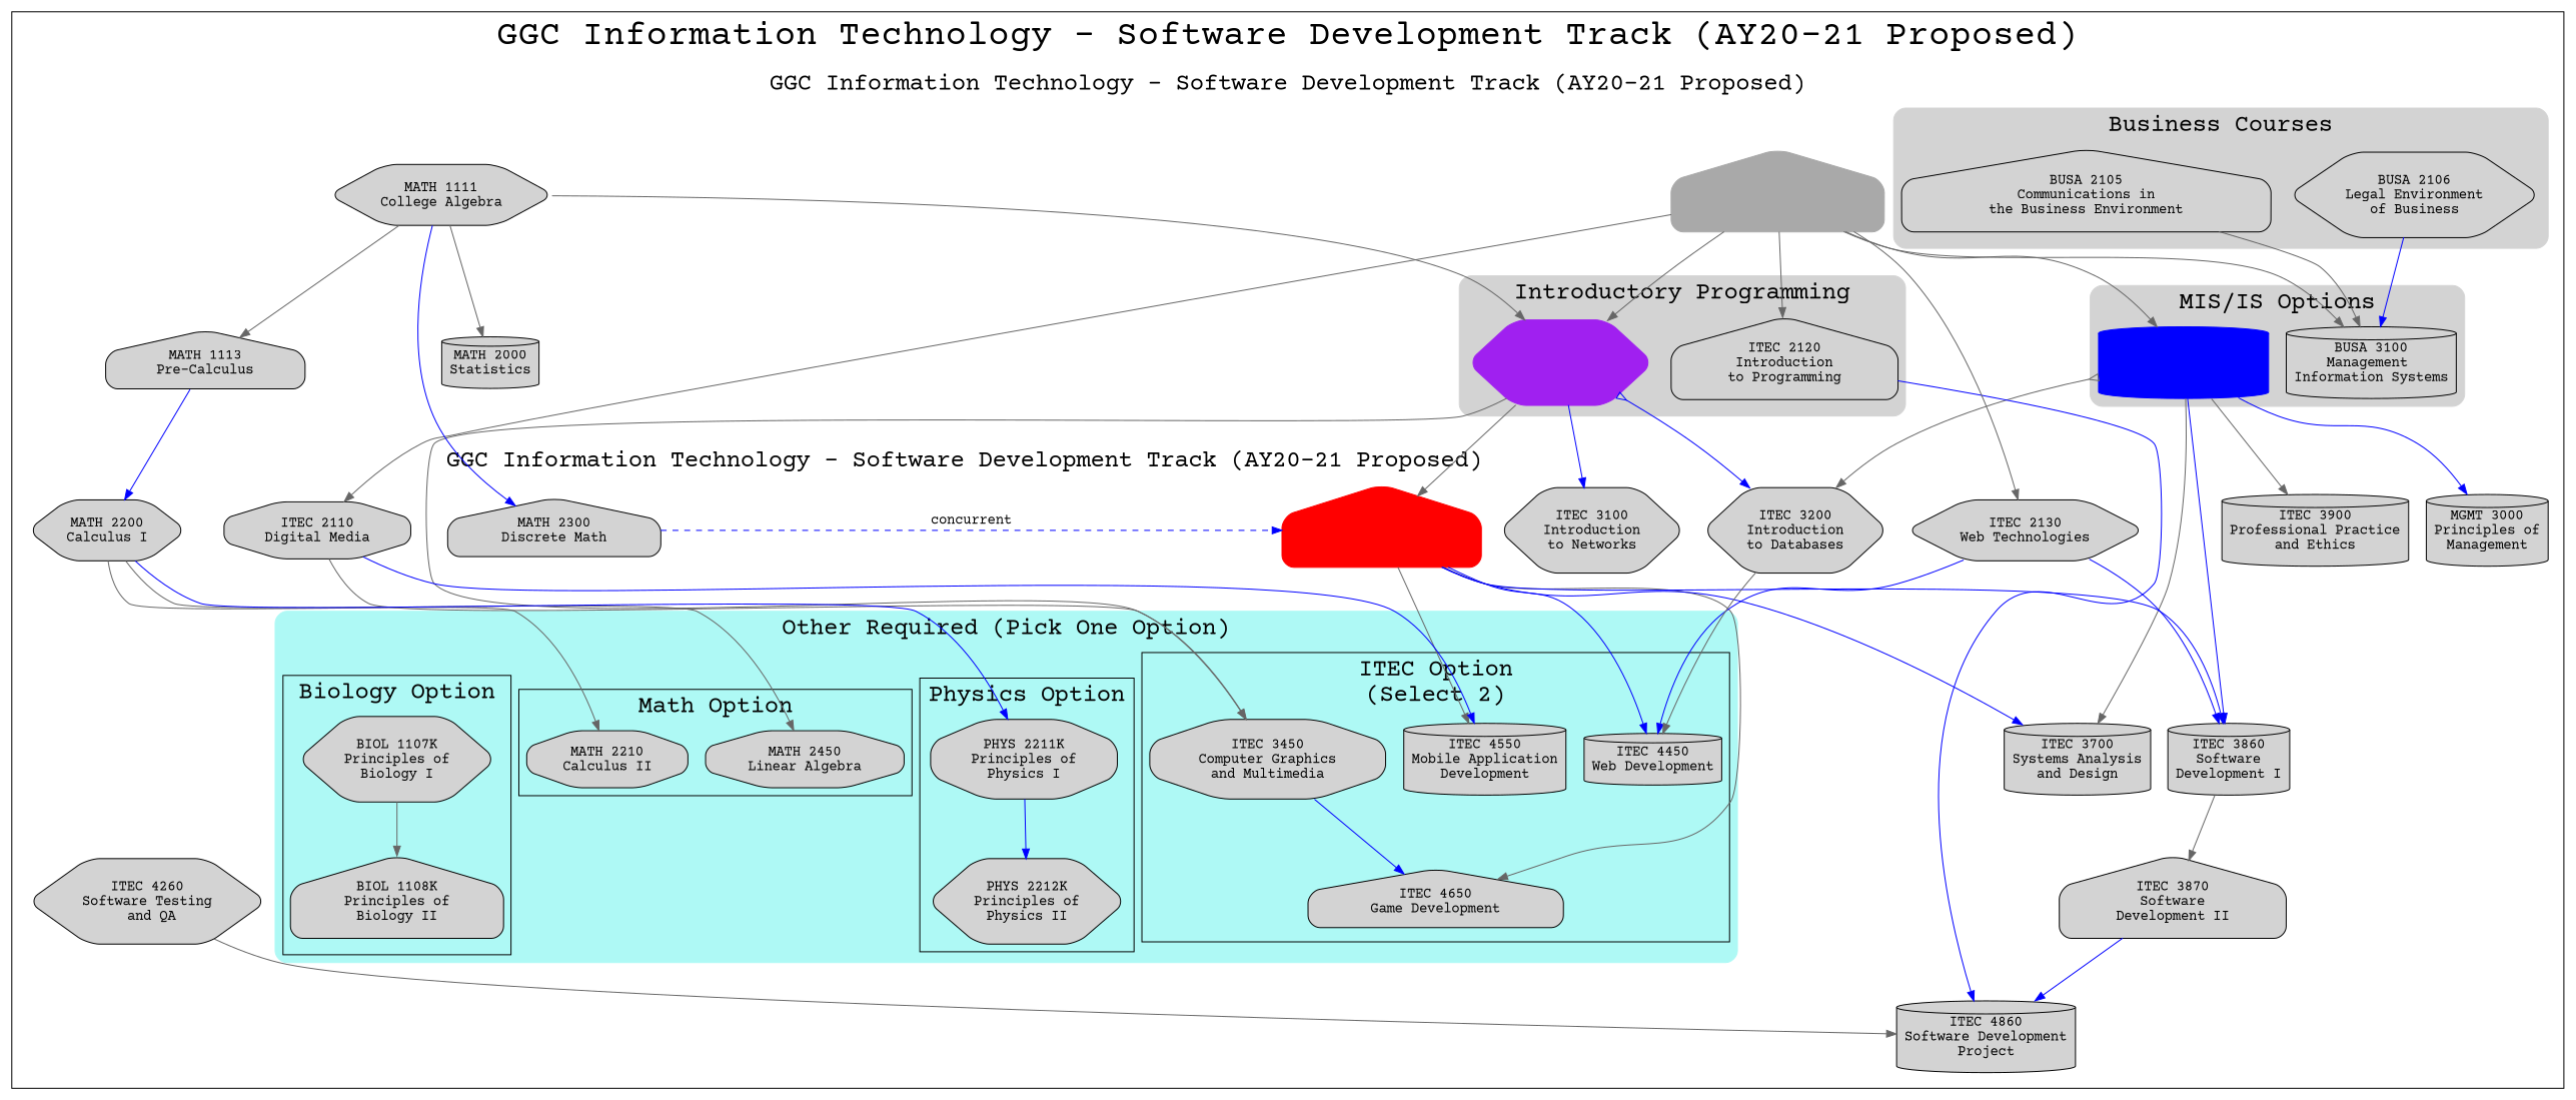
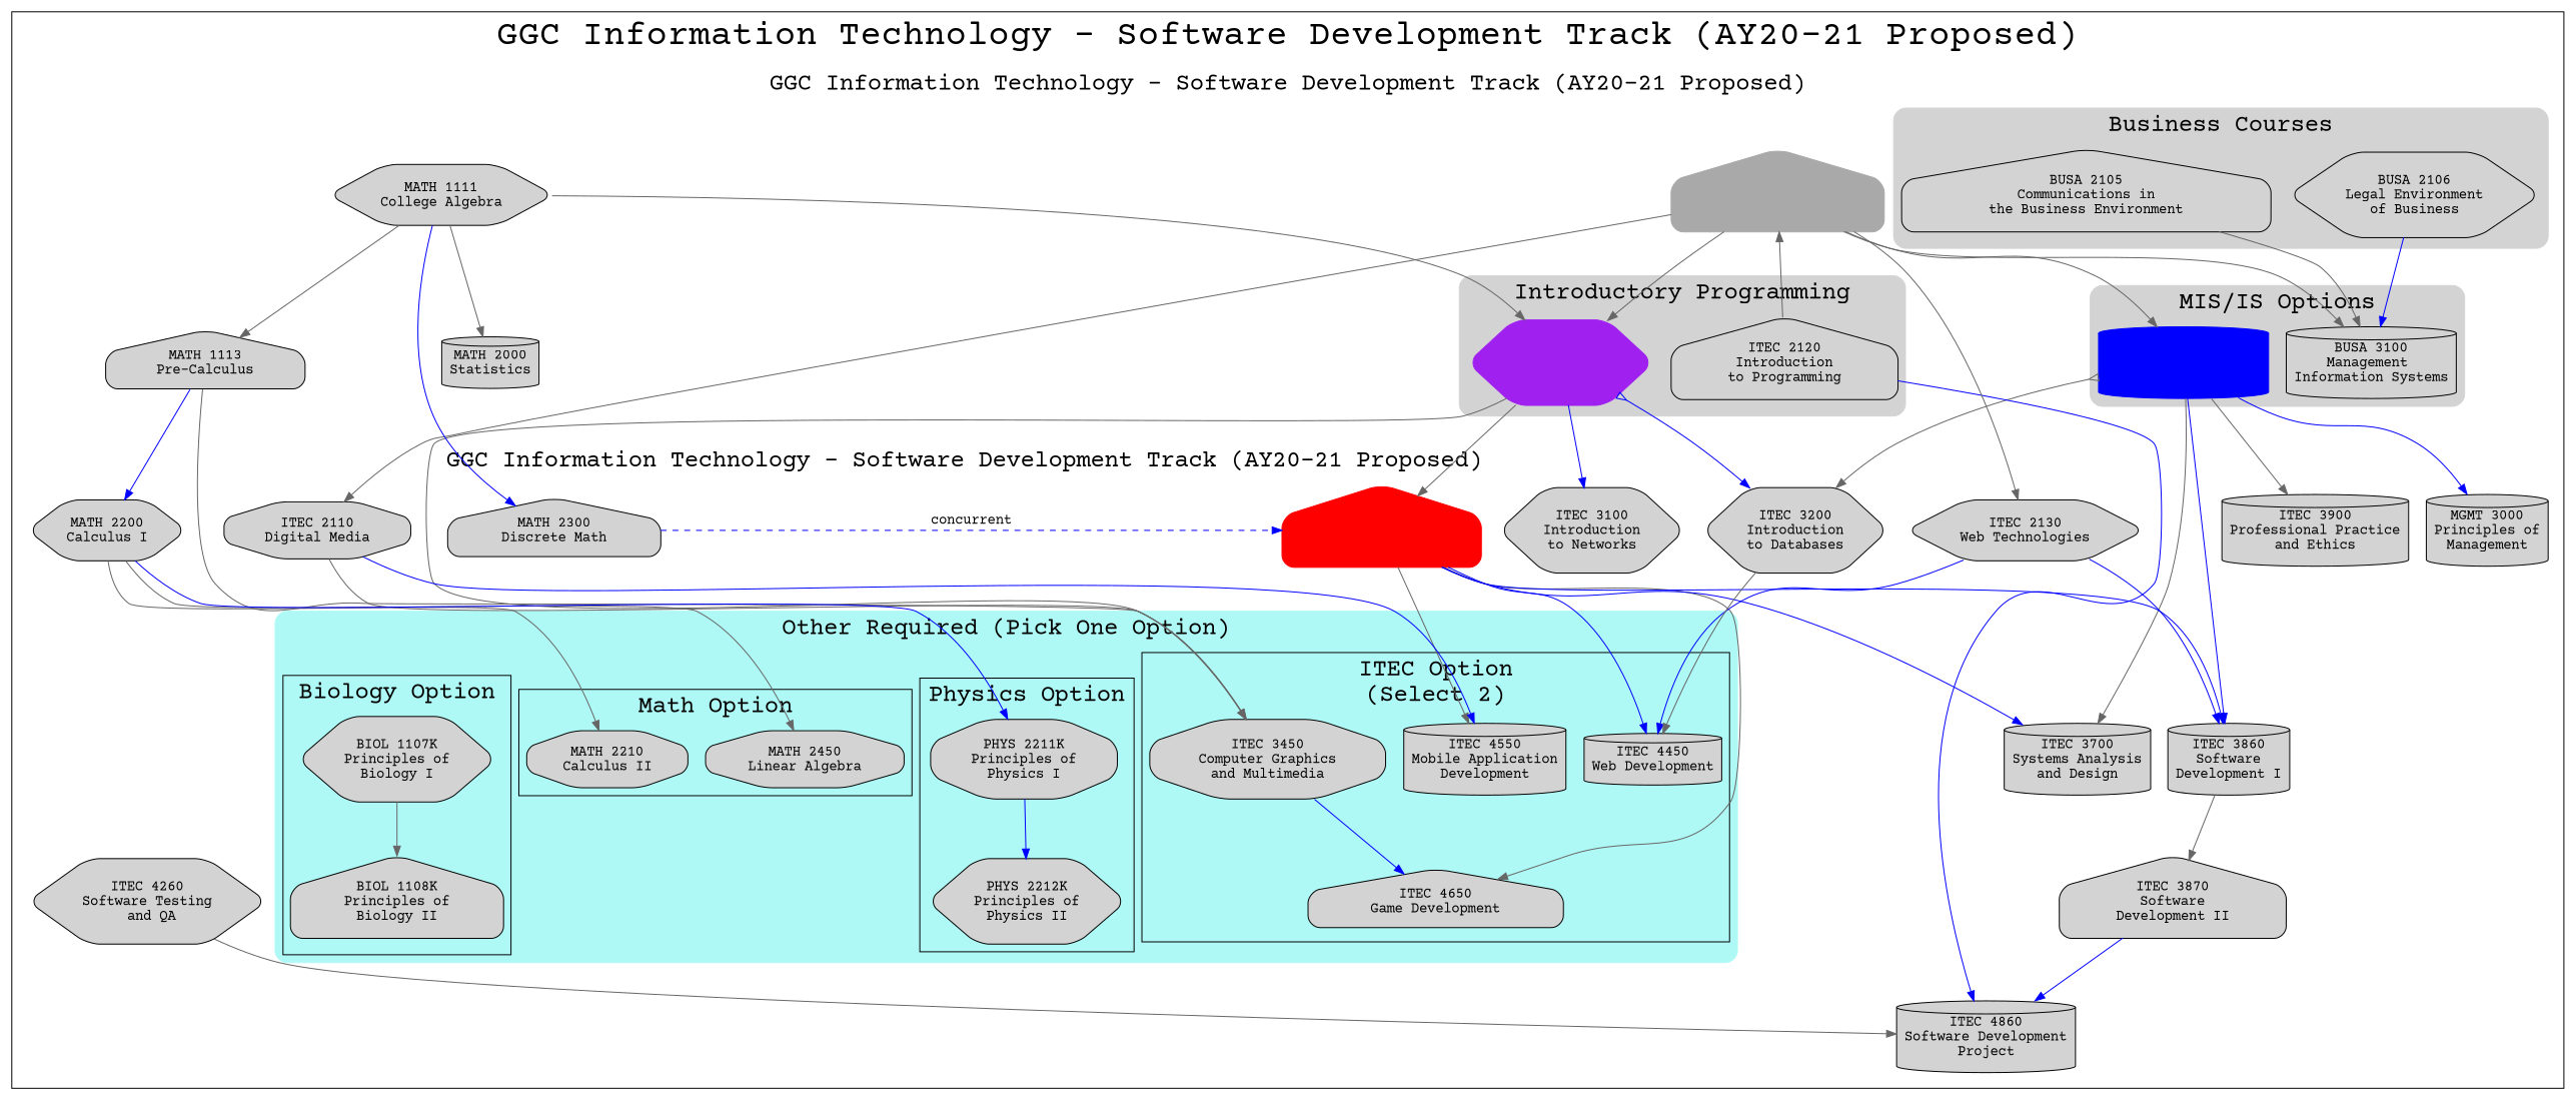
  digraph {
    compound=true
    fontname="Courier Prime"
    ranksep=0.75
    splines=true
    node [fontname="Courier Prime" fontsize=14 shape=cylinder style="filled,rounded"]
    edge [color=gray40 fontname="Courier Prime"]
    n1 [color=blue fontcolor=blue label="ITEC 2201\nIntroduction to\nInformation Systems"]
    n2 [label="BUSA 3100\nManagement \nInformation Systems"]
    n3 [label="ITEC 2120\nIntroduction\nto Programming" shape=house]
    n4 [color=purple fontcolor=purple label="ITEC 2140\nProgramming \nFundamentals" shape=hexagon]
    n5 [label="BUSA 2105\nCommunications in\nthe Business Environment" shape=house]
    n6 [label="BUSA 2106\nLegal Environment\nof Business" shape=hexagon]
    n7 [color=red fontcolor=red label="ITEC 2150\nIntermediate\nProgramming" shape=house]
    n8 [label="MATH 2300\nDiscrete Math" shape=house]
    n9 [label="MATH 2210\nCalculus II" shape=octagon]
    n10 [label="MATH 2450\nLinear Algebra" shape=octagon]
    n11 [label="ITEC 4450\nWeb Development"]
    n12 [label="ITEC 3450\nComputer Graphics\nand Multimedia" shape=octagon]
    n13 [label="ITEC 4650\nGame Development" shape=house]
    n14 [label="ITEC 4550\nMobile Application\nDevelopment"]
    n15 [label="PHYS 2211K\nPrinciples of\nPhysics I" shape=octagon]
    n16 [label="PHYS 2212K\nPrinciples of\nPhysics II" shape=hexagon]
    n17 [label="BIOL 1107K\nPrinciples of\nBiology I" shape=hexagon]
    n18 [label="BIOL 1108K\nPrinciples of\nBiology II" shape=house]
    n19 [color=darkgray fontcolor=darkgray label="ITEC 1001\nIntroduction \nto Computing" shape=house]
    n20 [label="ITEC 2110\nDigital Media" shape=octagon]
    n21 [label="ITEC 2130\nWeb Technologies" shape=hexagon]
    n22 [label="ITEC 3860\nSoftware\nDevelopment I"]
    n23 [label="ITEC 3100\nIntroduction\nto Networks" shape=hexagon]
    n24 [label="ITEC 3200\nIntroduction\nto Databases" shape=hexagon]
    n25 [label="ITEC 3700\nSystems Analysis\nand Design"]
    n26 [label="ITEC 3900\nProfessional Practice\nand Ethics"]
    n27 [label="MGMT 3000\nPrinciples of\nManagement"]
    n28 [label="ITEC 4860\nSoftware Development\nProject"]
    n29 [label="MATH 1111\nCollege Algebra" shape=hexagon]
    n30 [label="MATH 1113\nPre-Calculus" shape=house]
    n31 [label="MATH 2000\nStatistics"]
    n32 [label="MATH 2200\nCalculus I" shape=hexagon]
    n33 [label="ITEC 3870\nSoftware\nDevelopment II" shape=house]
    n34 [label="ITEC 4260\nSoftware Testing\n and QA" shape=hexagon]
    subgraph cluster_1 {
      fontsize=36
      label="GGC Information Technology - Software Development Track (AY20-21 Proposed)"
      subgraph cluster_2 {
        color="#FFFFFF"
        fontsize=24
        label="GGC Information Technology - Software Development Track (AY20-21 Proposed)"
        style="filled,rounded"
        n19
        n20
        n21
        n22
        n23
        n24
        n25
        n26
        n27
        n28
        n29
        n30
        n31
        n32
        n33
        n34
        subgraph cluster_3 {
          color=lightgrey
          fontsize=24
          label="MIS/IS Options"
          style="filled,rounded"
          n1
          n2
        }
        subgraph cluster_4 {
          color=lightgrey
          fontsize=24
          label="Introductory Programming"
          style="filled,rounded"
          n3
          n4
        }
        subgraph cluster_5 {
          color=lightgrey
          fontsize=24
          label="Business Courses"
          style="filled,rounded"
          n5
          n6
        }
        subgraph cluster_6 {
          color="#FFFFFF"
          fontsize=24
          label="GGC Information Technology - Software Development Track (AY20-21 Proposed)"
          style="filled,rounded"
          n7
          n8
        }
        subgraph cluster_7 {
          color="#AEF9F5"
          fontsize=24
          label="Other Required (Pick One Option)"
          style="filled,rounded"
          subgraph cluster_8 {
            color=black
            fontsize=24
            label="Math Option"
            style=solid
            n9
            n10
          }
          subgraph cluster_9 {
            color=black
            fontsize=24
            label="ITEC Option\n(Select 2)"
            style=solid
            n11
            n12
            n13
            n14
          }
          subgraph cluster_10 {
            color=black
            fontsize=24
            label="Physics Option"
            style=solid
            n15
            n16
          }
          subgraph cluster_11 {
            color=black
            fontsize=24
            label="Biology Option"
            style=solid
            n17
            n18
          }
        }
      }
    }
    n1 -> n22 [color=blue]
    n1 -> n24 [arrowtail=invempty dir=both]
    n1 -> n25
    n1 -> n26
    n1 -> n27 [color=blue]
    n3 -> n28 [color=blue]
    n4 -> n7
    n4 -> n12
    n4 -> n23 [color=blue]
    n4 -> n24 [arrowtail=invempty color=blue dir=both]
    n5 -> n2
    n6 -> n2 [color=blue]
    n7 -> n11 [color=blue]
    n7 -> n13
    n7 -> n14
    n7 -> n22 [color=blue]
    n7 -> n25 [color=blue]
    n8 -> n7 [color=blue constraint=false label=concurrent style=dashed]
    n12 -> n13 [color=blue]
    n15 -> n16 [color=blue]
    n17 -> n18
    n19 -> n1
    n19 -> n2
-   n19 -> n3
+   n3 -> n19
    n19 -> n4
    n19 -> n20
    n19 -> n21
    n20 -> n12
    n20 -> n14 [color=blue]
    n21 -> n11 [color=blue]
    n21 -> n22 [color=blue]
    n22 -> n33
    n24 -> n11
    n29 -> n4
    n29 -> n8 [color=blue]
    n29 -> n30
    n29 -> n31
+   n30 -> n12
    n30 -> n32 [color=blue]
    n32 -> n9
    n32 -> n10
    n32 -> n15 [color=blue]
    n33 -> n28 [color=blue]
    n34 -> n28
  }
